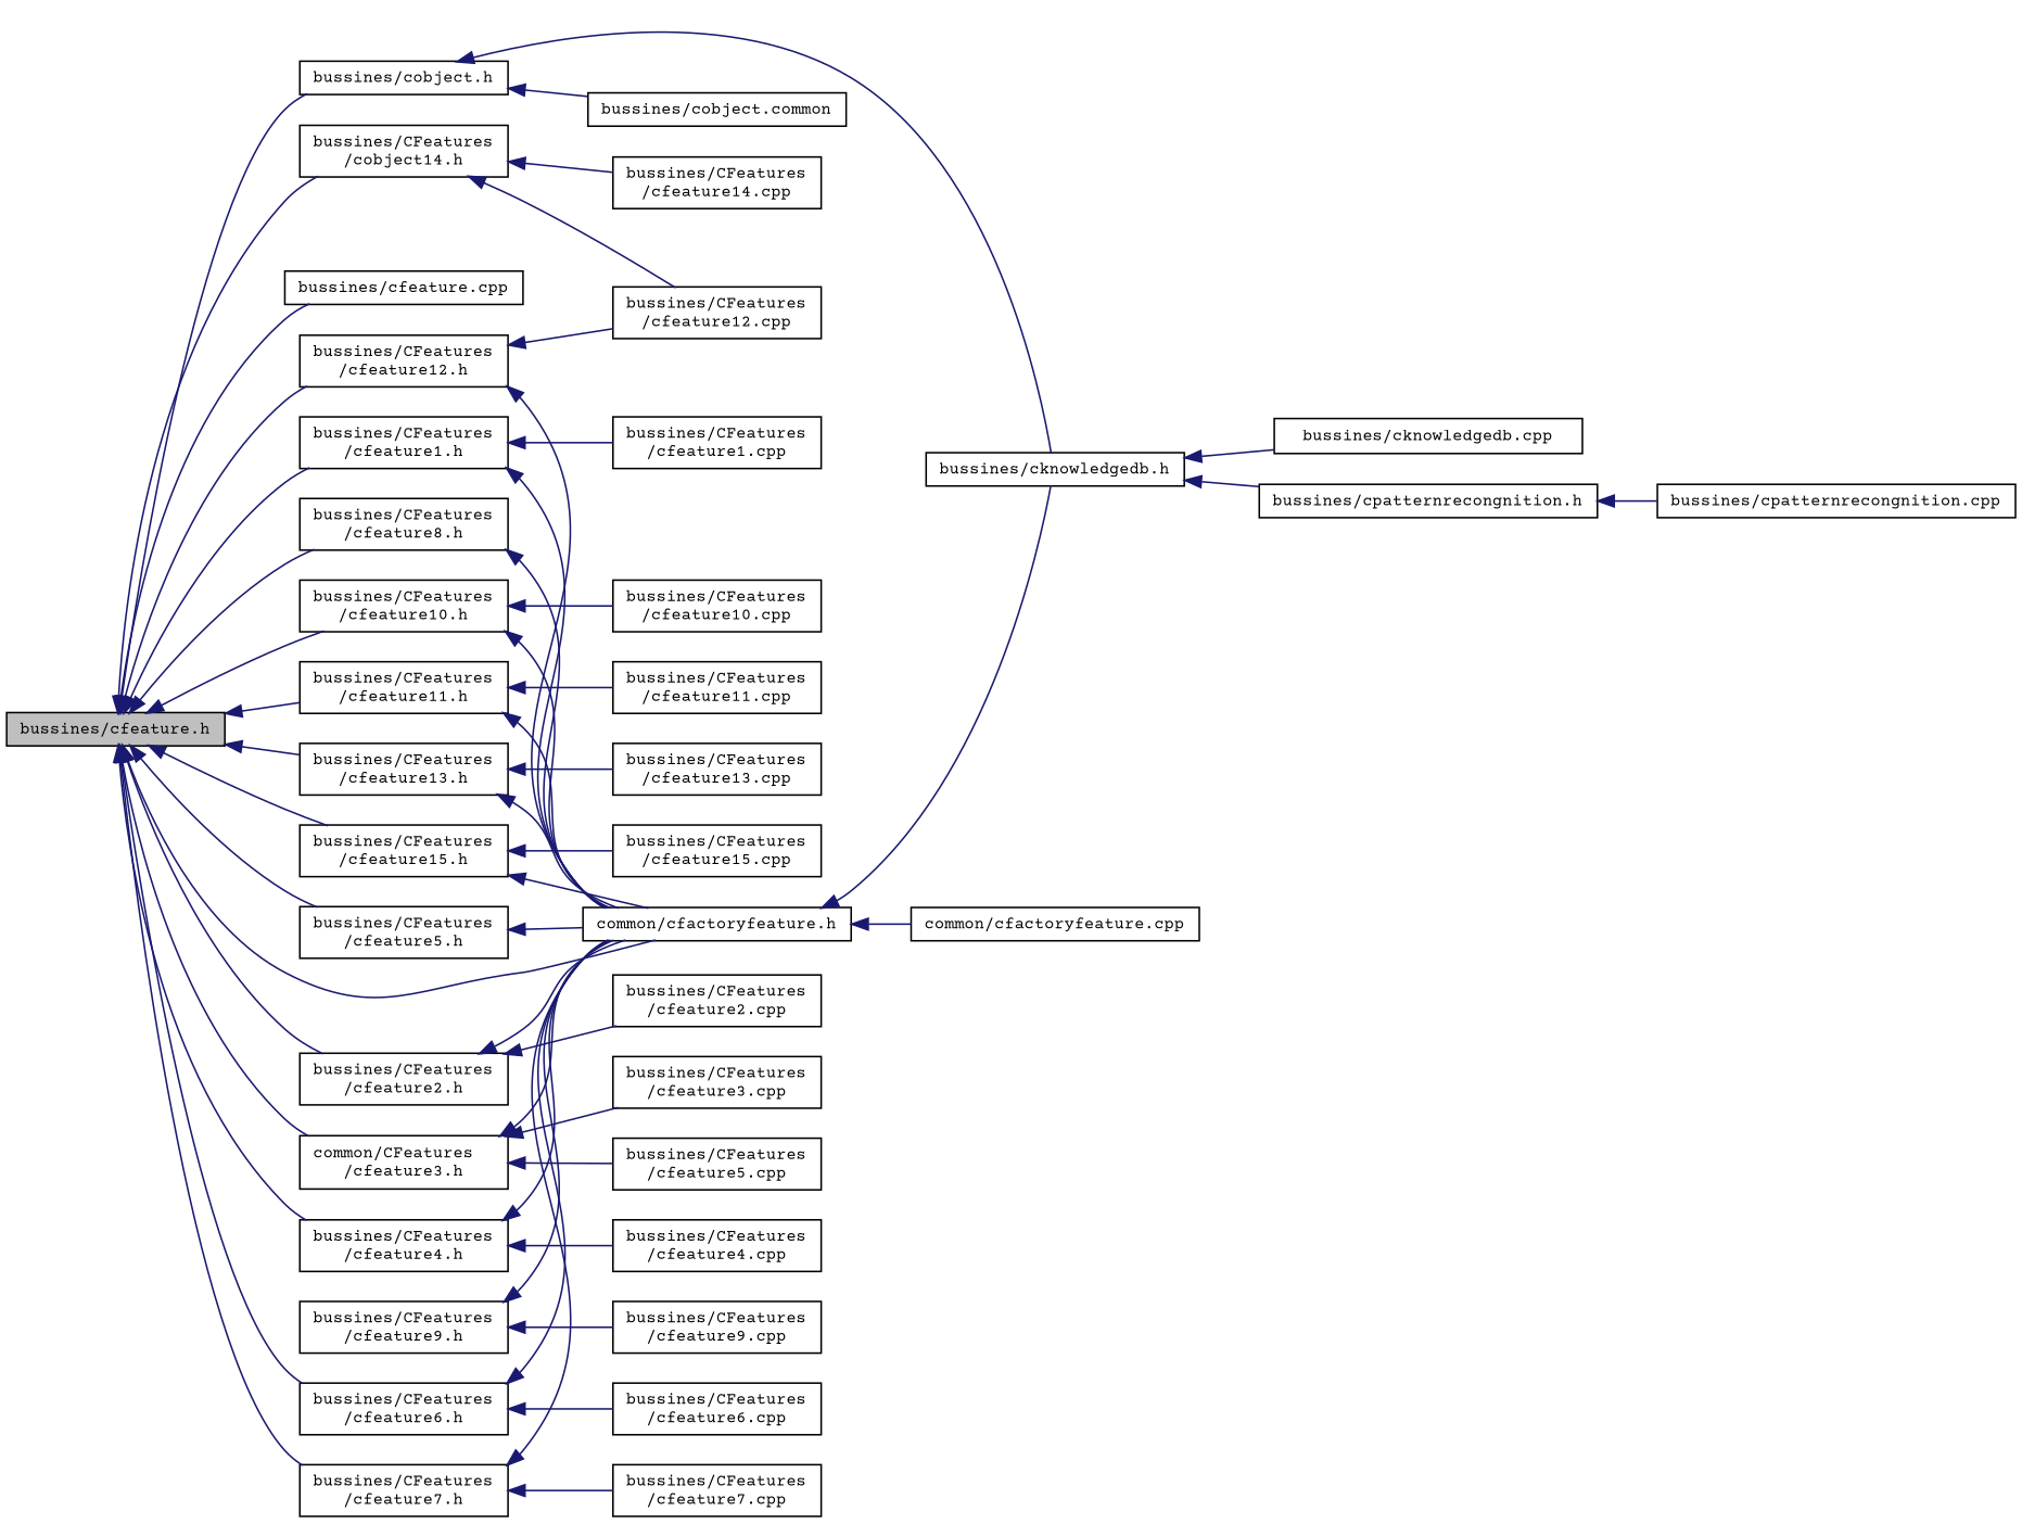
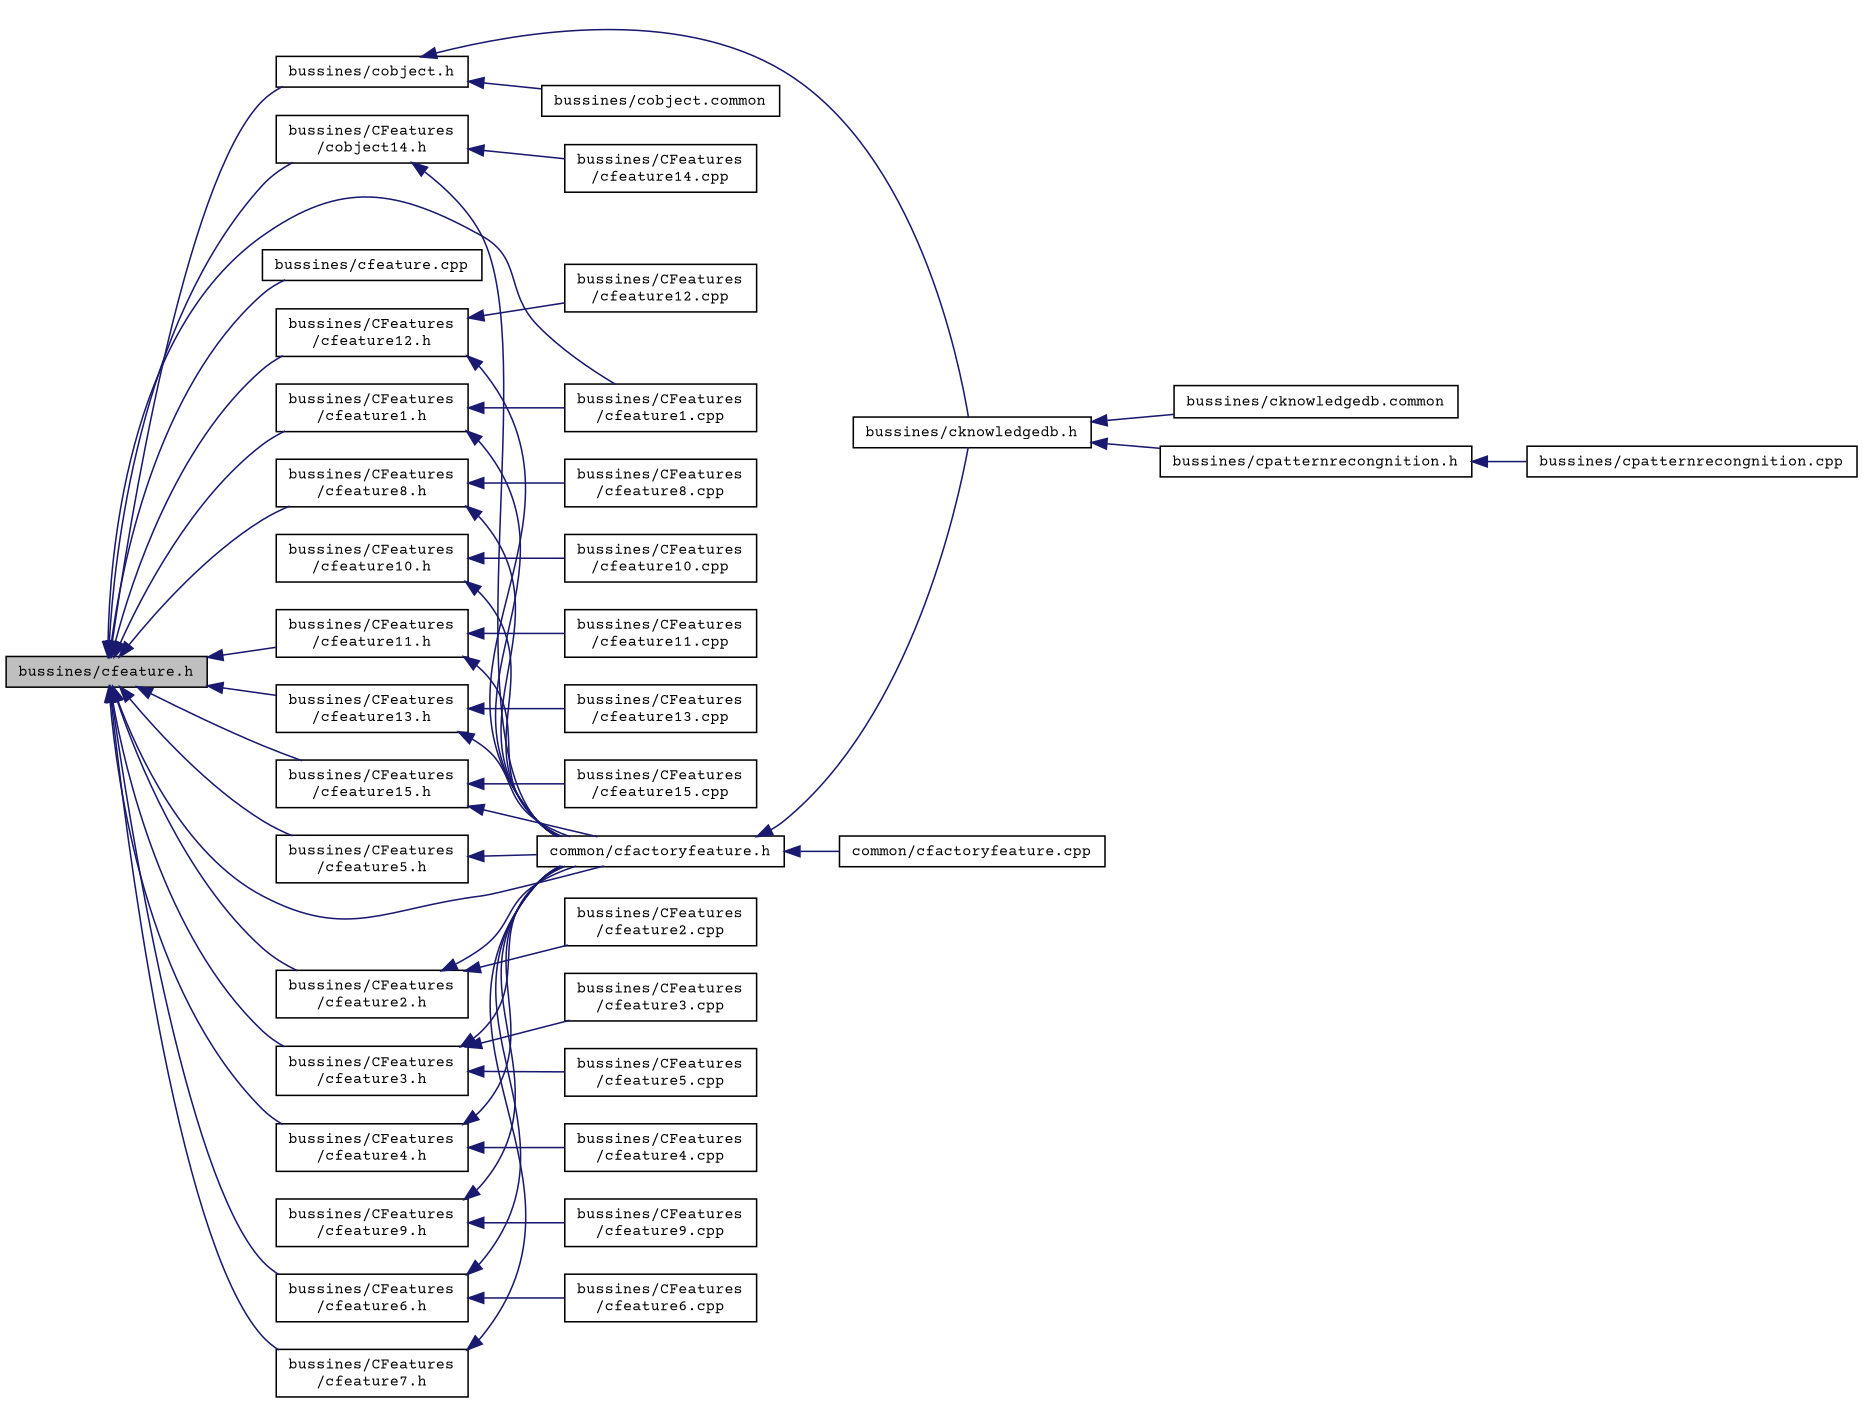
  digraph {
    fontname="Courier Prime"
    rankdir=LR
    node [color=black fillcolor=white fontname="Courier Prime" fontsize=10 shape=record style=filled]
    edge [color=midnightblue dir=back fontname="Courier Prime" fontsize=10 labelfontname=Helvetica labelfontsize=10 style=solid]
    n1 [fillcolor=grey75 fontcolor=black height=0.2 label="bussines/cfeature.h" width=0.4]
    n2 [height=0.2 label="bussines/cfeature.cpp" width=0.4]
    n3 [height=0.2 label="bussines/CFeatures\l/cfeature1.h" width=0.4]
    n4 [height=0.2 label="common/cfactoryfeature.h" width=0.4]
    n5 [height=0.2 label="bussines/CFeatures\l/cfeature10.h" width=0.4]
    n6 [height=0.2 label="bussines/CFeatures\l/cfeature11.h" width=0.4]
    n7 [height=0.2 label="bussines/CFeatures\l/cfeature12.h" width=0.4]
    n8 [height=0.2 label="bussines/CFeatures\l/cfeature13.h" width=0.4]
    n9 [height=0.2 label="bussines/CFeatures\l/cobject14.h" width=0.4]
    n10 [height=0.2 label="bussines/CFeatures\l/cfeature15.h" width=0.4]
    n11 [height=0.2 label="bussines/CFeatures\l/cfeature2.h" width=0.4]
-   n12 [height=0.2 label="common/CFeatures\l/cfeature3.h" width=0.4]
+   n12 [height=0.2 label="bussines/CFeatures\l/cfeature3.h" width=0.4]
    n13 [height=0.2 label="bussines/CFeatures\l/cfeature4.h" width=0.4]
    n14 [height=0.2 label="bussines/CFeatures\l/cfeature5.h" width=0.4]
    n15 [height=0.2 label="bussines/CFeatures\l/cfeature6.h" width=0.4]
    n16 [height=0.2 label="bussines/CFeatures\l/cfeature7.h" width=0.4]
    n17 [height=0.2 label="bussines/CFeatures\l/cfeature8.h" width=0.4]
    n18 [height=0.2 label="bussines/cobject.h" width=0.4]
    n19 [height=0.2 label="bussines/CFeatures\l/cfeature1.cpp" width=0.4]
    n20 [height=0.2 label="bussines/cknowledgedb.h" width=0.4]
    n21 [height=0.2 label="common/cfactoryfeature.cpp" width=0.4]
    n22 [height=0.2 label="bussines/CFeatures\l/cfeature10.cpp" width=0.4]
    n23 [height=0.2 label="bussines/CFeatures\l/cfeature11.cpp" width=0.4]
    n24 [height=0.2 label="bussines/CFeatures\l/cfeature12.cpp" width=0.4]
    n25 [height=0.2 label="bussines/CFeatures\l/cfeature13.cpp" width=0.4]
    n26 [height=0.2 label="bussines/CFeatures\l/cfeature14.cpp" width=0.4]
    n27 [height=0.2 label="bussines/CFeatures\l/cfeature15.cpp" width=0.4]
    n28 [height=0.2 label="bussines/CFeatures\l/cfeature2.cpp" width=0.4]
    n29 [height=0.2 label="bussines/CFeatures\l/cfeature3.cpp" width=0.4]
    n30 [height=0.2 label="bussines/CFeatures\l/cfeature5.cpp" width=0.4]
    n31 [height=0.2 label="bussines/CFeatures\l/cfeature4.cpp" width=0.4]
    n32 [height=0.2 label="bussines/CFeatures\l/cfeature6.cpp" width=0.4]
-   n33 [height=0.2 label="bussines/CFeatures\l/cfeature7.cpp" width=0.4]
+   n34 [height=0.2 label="bussines/CFeatures\l/cfeature8.cpp" width=0.4]
    n35 [height=0.2 label="bussines/CFeatures\l/cfeature9.h" width=0.4]
    n36 [height=0.2 label="bussines/CFeatures\l/cfeature9.cpp" width=0.4]
    n37 [height=0.2 label="bussines/cobject.common" width=0.4]
-   n38 [height=0.2 label="bussines/cknowledgedb.cpp" width=0.4]
+   n38 [height=0.2 label="bussines/cknowledgedb.common" width=0.4]
    n39 [height=0.2 label="bussines/cpatternrecongnition.h" width=0.4]
    n40 [height=0.2 label="bussines/cpatternrecongnition.cpp" width=0.4]
    n1 -> n2
    n1 -> n3
    n1 -> n4
-   n1 -> n5
+   n1 -> n19
    n1 -> n6
    n1 -> n7
    n1 -> n8
    n1 -> n9
    n1 -> n10
    n1 -> n11
    n1 -> n12
    n1 -> n13
    n1 -> n14
    n1 -> n15
    n1 -> n16
    n1 -> n17
    n1 -> n18
    n3 -> n4
    n3 -> n19
    n4 -> n20
    n4 -> n21
    n5 -> n4
    n5 -> n22
    n6 -> n4
    n6 -> n23
    n7 -> n4
    n7 -> n24
    n8 -> n4
    n8 -> n25
-   n9 -> n24
+   n9 -> n4
    n9 -> n26
    n10 -> n4
    n10 -> n27
    n11 -> n4
    n11 -> n28
    n12 -> n4
    n12 -> n29
    n12 -> n30
    n13 -> n4
    n13 -> n31
    n14 -> n4
    n15 -> n4
    n15 -> n32
    n16 -> n4
-   n16 -> n33
    n17 -> n4
+   n17 -> n34
    n18 -> n20
    n18 -> n37
    n20 -> n38
    n20 -> n39
    n35 -> n4
    n35 -> n36
    n39 -> n40
  }
